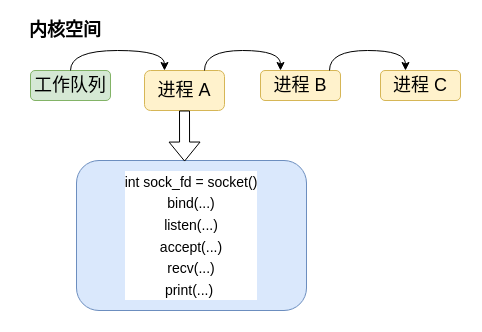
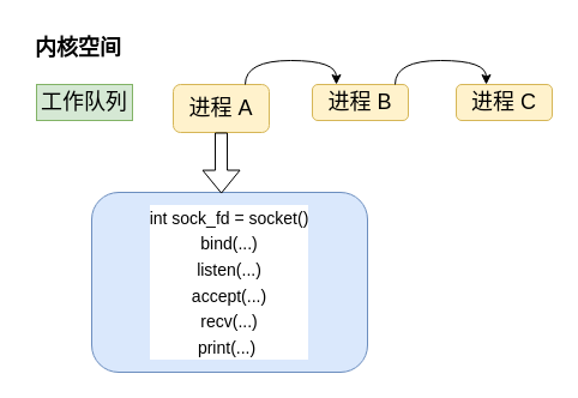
  <mxCell id="0" />
  <mxCell id="1" parent="0" />
- <mxCell id="2" value="&lt;b&gt;&lt;font style=&quot;font-size: 18px;&quot;&gt;内核空间&lt;/font&gt;&lt;/b&gt;" style="text;html=1;strokeColor=none;fillColor=none;align=center;verticalAlign=middle;whiteSpace=wrap;rounded=0;" vertex="1" parent="1"><mxGeometry x="20" y="20" width="90" height="20" as="geometry" /></mxCell>
- <mxCell id="3" value="工作队列" style="rounded=1;whiteSpace=wrap;html=1;fontSize=18;fillColor=#d5e8d4;strokeColor=#82b366;" vertex="1" parent="1"><mxGeometry x="30" y="70" width="80" height="30" as="geometry" /></mxCell>
+ <mxCell id="2" value="&lt;b&gt;&lt;font style=&quot;font-size: 18px;&quot;&gt;内核空间&lt;/font&gt;&lt;/b&gt;" style="text;html=1;strokeColor=none;fillColor=none;align=center;verticalAlign=middle;whiteSpace=wrap;rounded=0;" vertex="1" parent="1"><mxGeometry x="20" y="30" width="90" height="20" as="geometry" /></mxCell>
+ <mxCell id="3" value="工作队列" style="whiteSpace=wrap;html=1;fontSize=18;fillColor=#d5e8d4;strokeColor=#82b366;rounded=0;" vertex="1" parent="1"><mxGeometry x="30" y="70" width="80" height="30" as="geometry" /></mxCell>
  <mxCell id="4" value="进程 A" style="rounded=1;whiteSpace=wrap;html=1;fontSize=18;fillColor=#fff2cc;strokeColor=#d6b656;" vertex="1" parent="1"><mxGeometry x="144" y="70" width="80" height="40" as="geometry" /></mxCell>
  <mxCell id="5" value="进程 B" style="rounded=1;whiteSpace=wrap;html=1;fontSize=18;fillColor=#fff2cc;strokeColor=#d6b656;" vertex="1" parent="1"><mxGeometry x="260" y="70" width="80" height="30" as="geometry" /></mxCell>
  <mxCell id="6" value="进程 C" style="rounded=1;whiteSpace=wrap;html=1;fontSize=18;fillColor=#fff2cc;strokeColor=#d6b656;" vertex="1" parent="1"><mxGeometry x="380" y="70" width="80" height="30" as="geometry" /></mxCell>
  <mxCell id="7" value="&lt;font style=&quot;font-size: 14px; background-color: rgb(255, 255, 255);&quot;&gt;int sock_fd = socket()&lt;br&gt;bind(...)&lt;br&gt;listen(...)&lt;br&gt;accept(...)&lt;br&gt;recv(...)&lt;br&gt;print(...)&amp;nbsp;&lt;/font&gt;" style="rounded=1;whiteSpace=wrap;html=1;labelBackgroundColor=#FFFFFF;fontSize=18;fillColor=#dae8fc;strokeColor=#6c8ebf;" vertex="1" parent="1"><mxGeometry x="76" y="160" width="230" height="150" as="geometry" /></mxCell>
  <mxCell id="8" value="" style="shape=flexArrow;endArrow=classic;html=1;rounded=0;fontSize=14;exitX=0.5;exitY=1;exitDx=0;exitDy=0;entryX=0.47;entryY=0.007;entryDx=0;entryDy=0;entryPerimeter=0;" edge="1" parent="1" source="4" target="7"><mxGeometry width="50" height="50" relative="1" as="geometry"><mxPoint x="276" y="93.714" as="sourcePoint" /><mxPoint x="176" y="158" as="targetPoint" /></mxGeometry></mxCell>
- <mxCell id="9" value="" style="endArrow=classic;html=1;rounded=0;fontSize=14;curved=1;exitX=0.5;exitY=0;exitDx=0;exitDy=0;entryX=0.25;entryY=0;entryDx=0;entryDy=0;edgeStyle=orthogonalEdgeStyle;" edge="1" parent="1" source="3" target="4"><mxGeometry width="50" height="50" relative="1" as="geometry"><mxPoint x="170" y="20" as="sourcePoint" /><mxPoint x="220" y="-30" as="targetPoint" /><Array as="points"><mxPoint x="70" y="50" /><mxPoint x="164" y="50" /></Array></mxGeometry></mxCell>
  <mxCell id="10" value="" style="endArrow=classic;html=1;rounded=0;fontSize=14;curved=1;exitX=0.75;exitY=0;exitDx=0;exitDy=0;entryX=0.25;entryY=0;entryDx=0;entryDy=0;edgeStyle=orthogonalEdgeStyle;" edge="1" parent="1" source="4" target="5"><mxGeometry width="50" height="50" relative="1" as="geometry"><mxPoint x="210" y="20" as="sourcePoint" /><mxPoint x="260" y="-30" as="targetPoint" /><Array as="points"><mxPoint x="204" y="50" /><mxPoint x="280" y="50" /></Array></mxGeometry></mxCell>
  <mxCell id="11" value="" style="endArrow=classic;html=1;rounded=0;fontSize=14;curved=1;exitX=0.75;exitY=0;exitDx=0;exitDy=0;entryX=0.25;entryY=0;entryDx=0;entryDy=0;edgeStyle=orthogonalEdgeStyle;" edge="1" parent="1"><mxGeometry width="50" height="50" relative="1" as="geometry"><mxPoint x="329" y="70" as="sourcePoint" /><mxPoint x="405" y="70" as="targetPoint" /><Array as="points"><mxPoint x="329" y="50" /><mxPoint x="405" y="50" /></Array></mxGeometry></mxCell>
